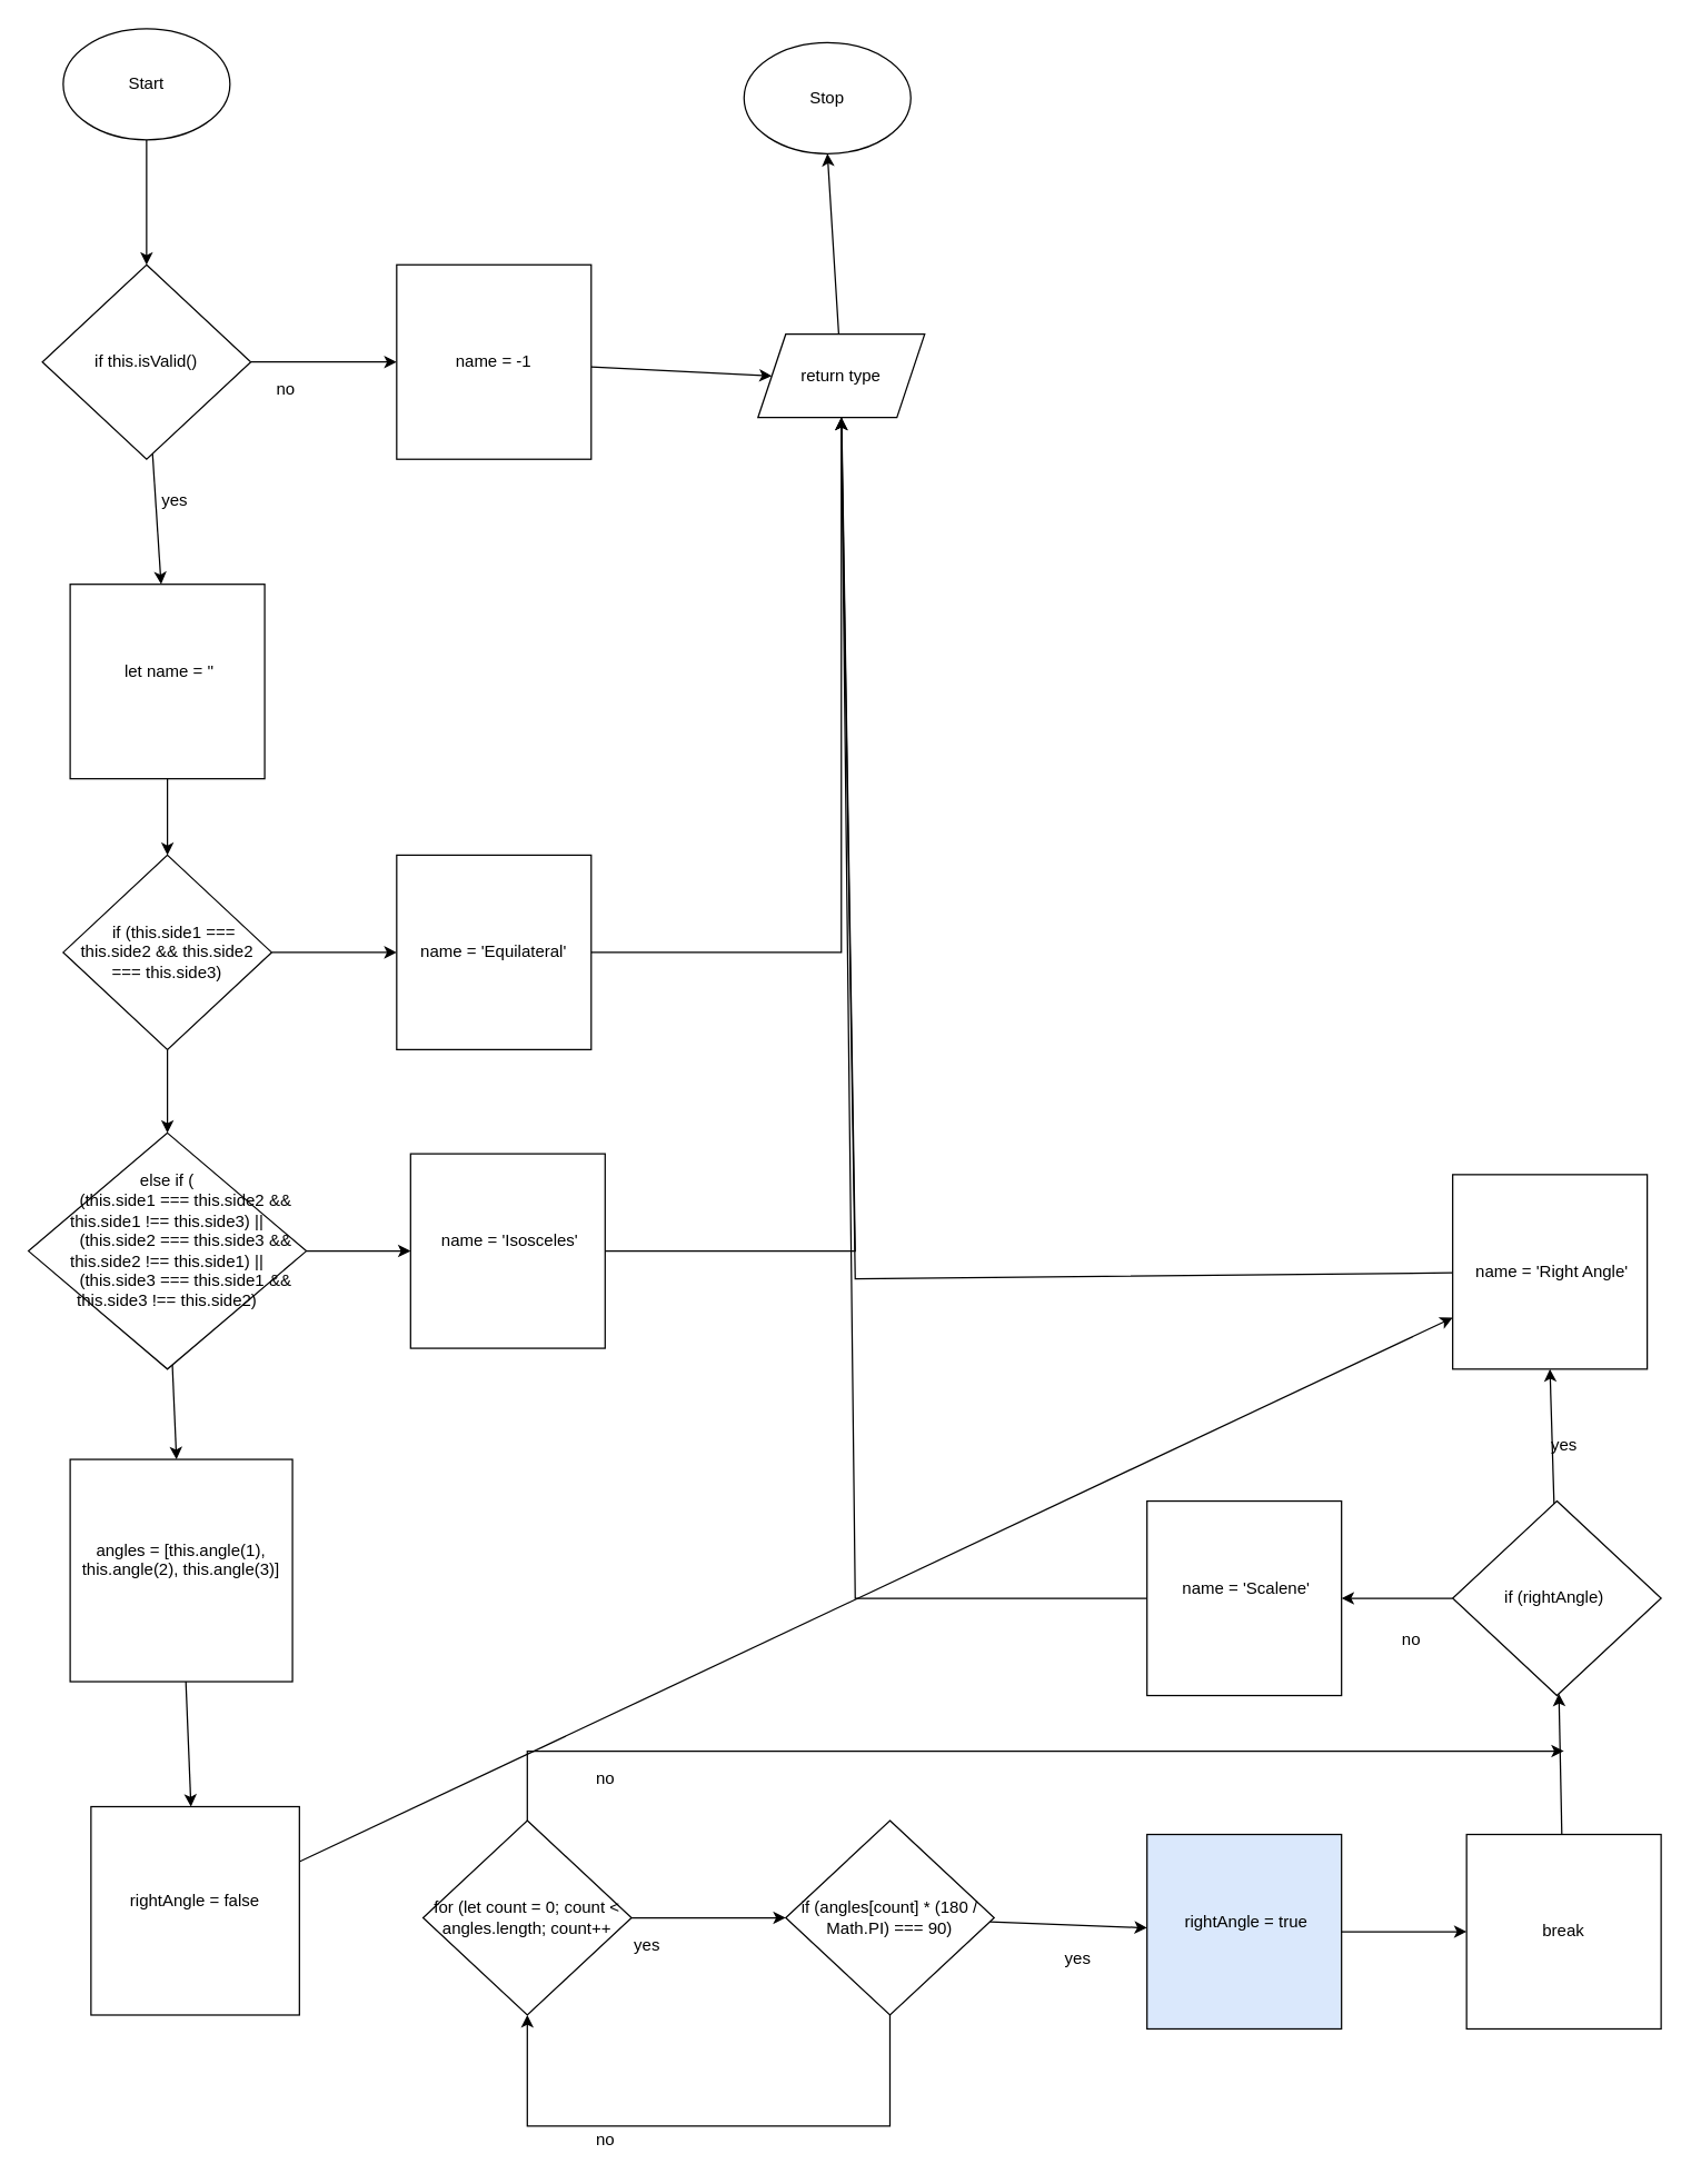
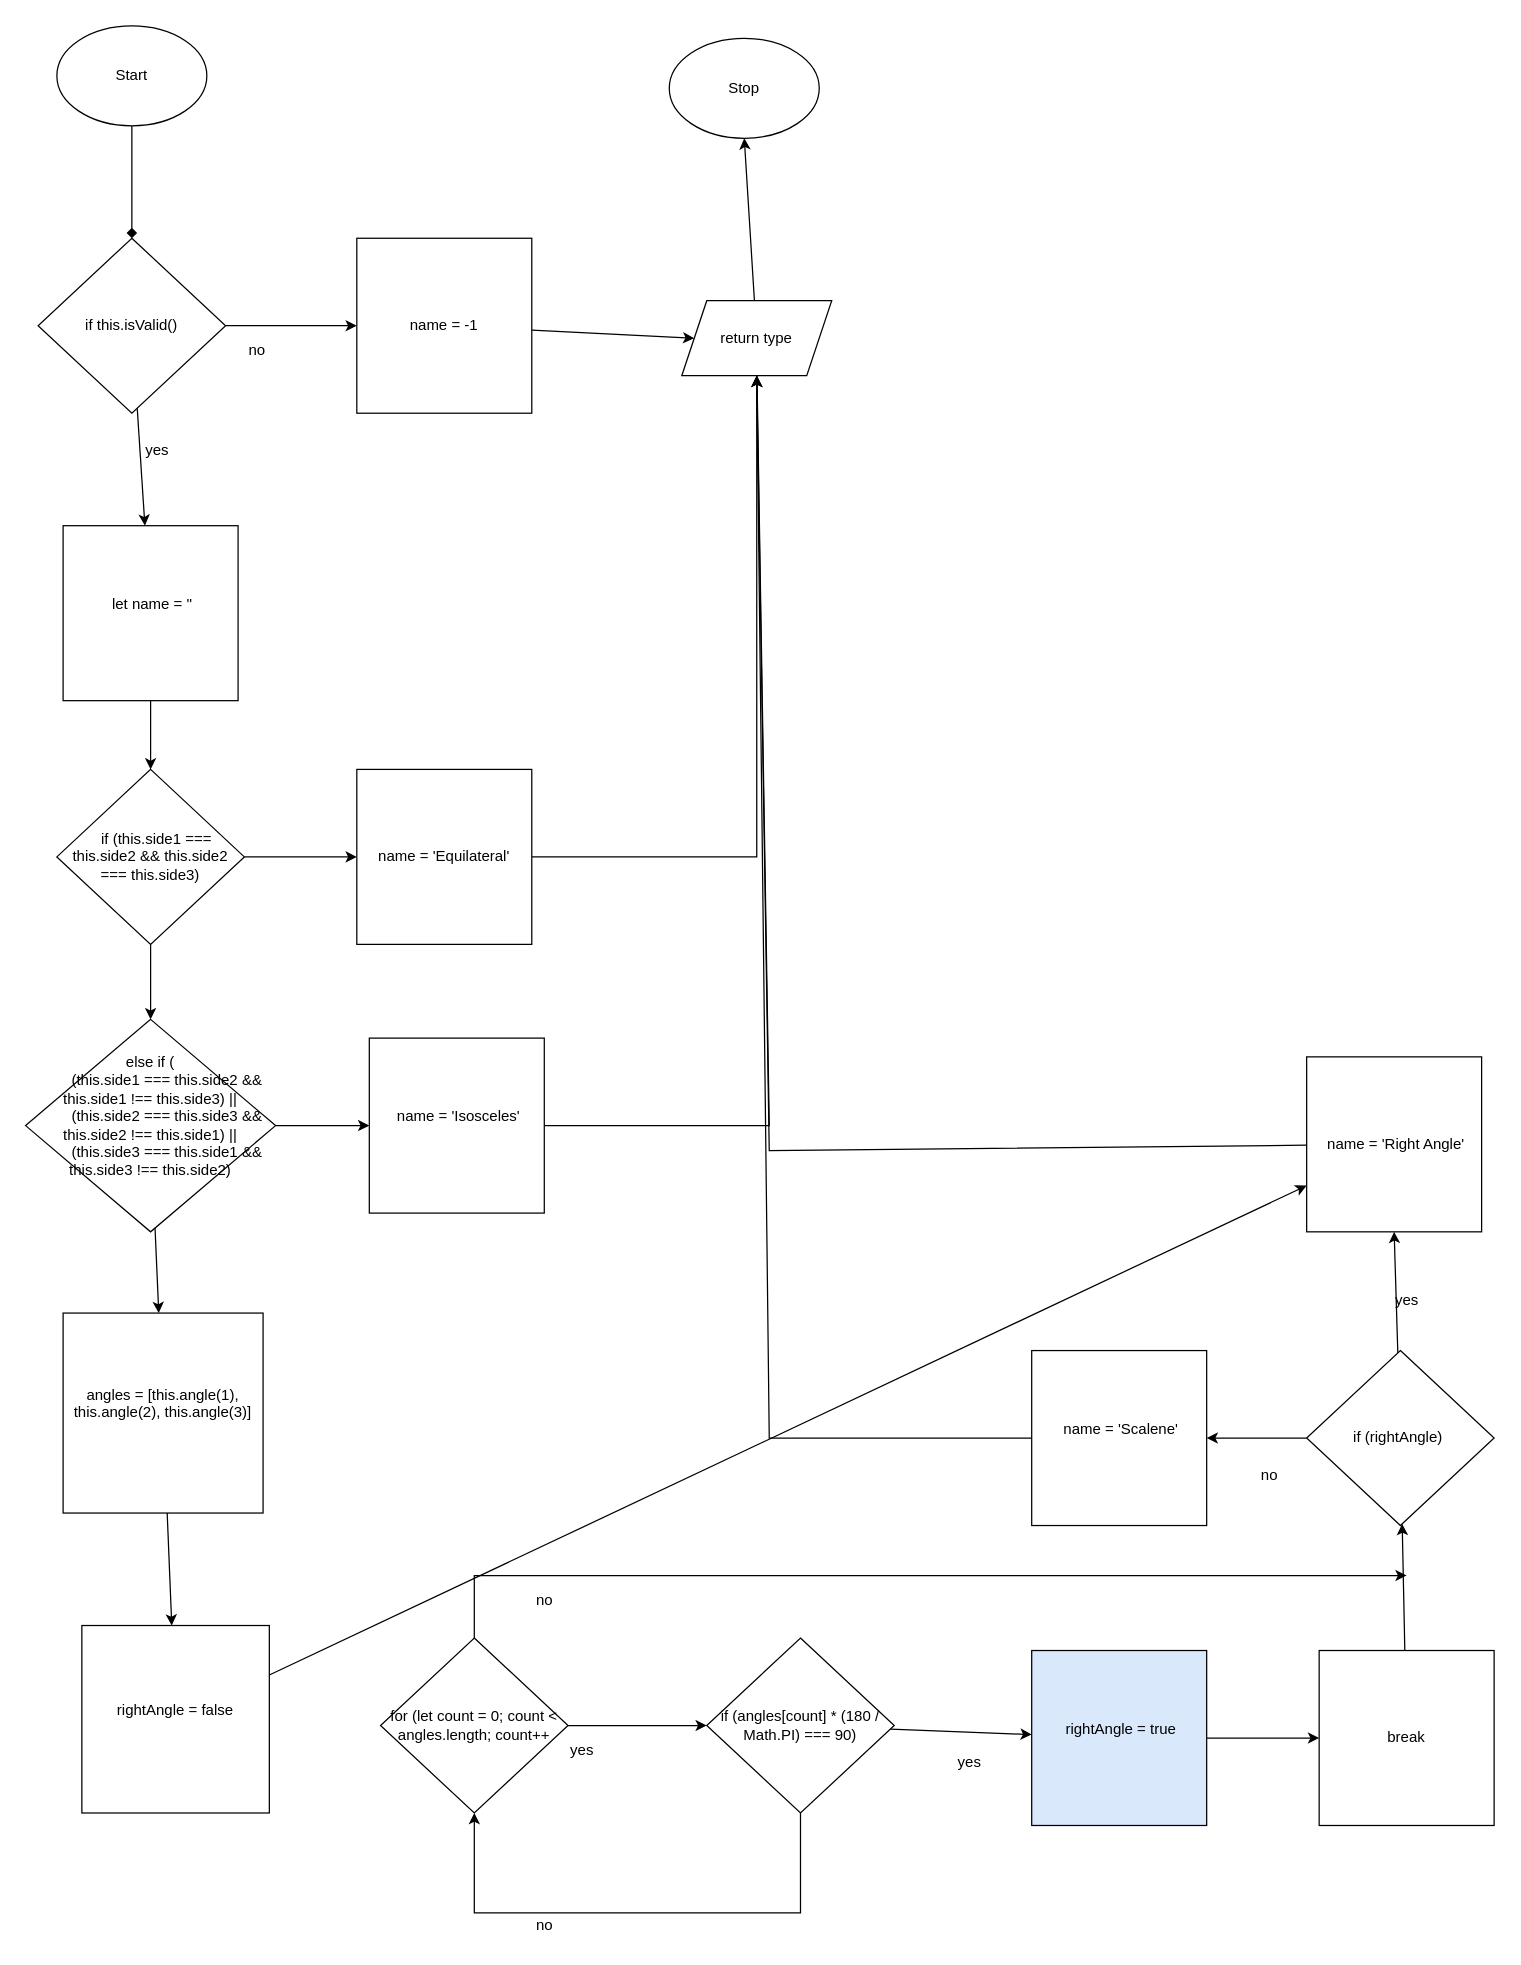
  <mxCell id="0" />
  <mxCell id="1" parent="0" />
- <mxCell id="2" value="" style="edgeStyle=none;html=1;" edge="1" parent="1" source="3" target="7"><mxGeometry relative="1" as="geometry" /></mxCell>
+ <mxCell id="2" value="" style="edgeStyle=none;html=1;endArrow=diamond;" edge="1" parent="1" source="3" target="7"><mxGeometry relative="1" as="geometry" /></mxCell>
  <mxCell id="3" value="Start" style="ellipse;whiteSpace=wrap;html=1;" vertex="1" parent="1"><mxGeometry x="45" y="20" width="120" height="80" as="geometry" /></mxCell>
  <mxCell id="4" value="Stop" style="ellipse;whiteSpace=wrap;html=1;" vertex="1" parent="1"><mxGeometry x="535" width="120" height="80" as="geometry" y="30" /></mxCell>
  <mxCell id="5" value="" style="edgeStyle=none;html=1;" edge="1" parent="1" source="7" target="15"><mxGeometry relative="1" as="geometry" /></mxCell>
  <mxCell id="6" value="" style="edgeStyle=none;rounded=0;html=1;" edge="1" parent="1" source="7" target="21"><mxGeometry relative="1" as="geometry" /></mxCell>
  <mxCell id="7" value="if this.isValid()" style="rhombus;whiteSpace=wrap;html=1;" vertex="1" parent="1"><mxGeometry x="30" y="190" width="150" height="140" as="geometry" /></mxCell>
  <mxCell id="8" value="" style="edgeStyle=none;html=1;" edge="1" parent="1" source="10" target="17"><mxGeometry relative="1" as="geometry" /></mxCell>
  <mxCell id="9" value="" style="edgeStyle=none;rounded=0;html=1;" edge="1" parent="1" source="10" target="23"><mxGeometry relative="1" as="geometry" /></mxCell>
  <mxCell id="10" value="&lt;div&gt;else if (&lt;/div&gt;&lt;div&gt;&amp;nbsp; &amp;nbsp; &amp;nbsp; &amp;nbsp; (this.side1 === this.side2 &amp;amp;&amp;amp; this.side1 !== this.side3) ||&lt;/div&gt;&lt;div&gt;&amp;nbsp; &amp;nbsp; &amp;nbsp; &amp;nbsp; (this.side2 === this.side3 &amp;amp;&amp;amp; this.side2 !== this.side1) ||&lt;/div&gt;&lt;div&gt;&amp;nbsp; &amp;nbsp; &amp;nbsp; &amp;nbsp; (this.side3 === this.side1 &amp;amp;&amp;amp; this.side3 !== this.side2)&lt;/div&gt;&lt;div&gt;&lt;br&gt;&lt;/div&gt;" style="rhombus;whiteSpace=wrap;html=1;" vertex="1" parent="1"><mxGeometry x="20" y="815" width="200" height="170" as="geometry" /></mxCell>
  <mxCell id="11" value="" style="edgeStyle=none;html=1;" edge="1" parent="1" source="13" target="10"><mxGeometry relative="1" as="geometry" /></mxCell>
  <mxCell id="12" value="" style="edgeStyle=none;rounded=0;html=1;" edge="1" parent="1" source="13" target="25"><mxGeometry relative="1" as="geometry" /></mxCell>
  <mxCell id="13" value="&amp;nbsp; &amp;nbsp;if (this.side1 === this.side2 &amp;amp;&amp;amp; this.side2 === this.side3)" style="rhombus;whiteSpace=wrap;html=1;" vertex="1" parent="1"><mxGeometry x="45" y="615" width="150" height="140" as="geometry" /></mxCell>
  <mxCell id="14" value="" style="edgeStyle=none;html=1;" edge="1" parent="1" source="15" target="13"><mxGeometry relative="1" as="geometry" /></mxCell>
  <mxCell id="15" value="&lt;div&gt;&amp;nbsp;let name = ''&lt;/div&gt;&lt;div&gt;&lt;br&gt;&lt;/div&gt;" style="whiteSpace=wrap;html=1;aspect=fixed;" vertex="1" parent="1"><mxGeometry x="50" y="420" width="140" height="140" as="geometry" /></mxCell>
  <mxCell id="16" value="" style="edgeStyle=none;html=1;" edge="1" parent="1" source="17" target="19"><mxGeometry relative="1" as="geometry" /></mxCell>
  <mxCell id="17" value="&lt;div&gt;angles = [this.angle(1), this.angle(2), this.angle(3)]&lt;/div&gt;&lt;div&gt;&lt;br&gt;&lt;/div&gt;" style="whiteSpace=wrap;html=1;aspect=fixed;" vertex="1" parent="1"><mxGeometry x="50" y="1050" width="160" height="160" as="geometry" /></mxCell>
  <mxCell id="18" value="" style="edgeStyle=none;html=1;" edge="1" parent="1" source="19" target="44"><mxGeometry relative="1" as="geometry" /></mxCell>
  <mxCell id="19" value="&lt;div&gt;rightAngle = false&lt;/div&gt;&lt;div&gt;&lt;br&gt;&lt;/div&gt;" style="whiteSpace=wrap;html=1;aspect=fixed;" vertex="1" parent="1"><mxGeometry x="65" y="1300" width="150" height="150" as="geometry" /></mxCell>
  <mxCell id="20" style="edgeStyle=none;rounded=0;html=1;entryX=0;entryY=0.5;entryDx=0;entryDy=0;" edge="1" parent="1" source="21" target="27"><mxGeometry relative="1" as="geometry" /></mxCell>
  <mxCell id="21" value="name = -1" style="whiteSpace=wrap;html=1;aspect=fixed;" vertex="1" parent="1"><mxGeometry x="285" y="190" width="140" height="140" as="geometry" /></mxCell>
  <mxCell id="22" style="edgeStyle=none;rounded=0;html=1;" edge="1" parent="1" source="23"><mxGeometry relative="1" as="geometry"><mxPoint x="605" y="287.879" as="targetPoint" /><Array as="points"><mxPoint x="615" y="900" /></Array></mxGeometry></mxCell>
  <mxCell id="23" value="&lt;div&gt;&amp;nbsp;name = 'Isosceles'&lt;/div&gt;&lt;div&gt;&lt;br&gt;&lt;/div&gt;" style="whiteSpace=wrap;html=1;aspect=fixed;" vertex="1" parent="1"><mxGeometry x="295" y="830" width="140" height="140" as="geometry" /></mxCell>
  <mxCell id="24" style="edgeStyle=none;rounded=0;html=1;" edge="1" parent="1" source="25"><mxGeometry relative="1" as="geometry"><mxPoint x="605" y="300" as="targetPoint" /><Array as="points"><mxPoint x="605" y="685" /></Array></mxGeometry></mxCell>
  <mxCell id="25" value="name = 'Equilateral'" style="whiteSpace=wrap;html=1;aspect=fixed;" vertex="1" parent="1"><mxGeometry x="285" y="615" width="140" height="140" as="geometry" /></mxCell>
  <mxCell id="26" style="edgeStyle=none;rounded=0;html=1;entryX=0.5;entryY=1;entryDx=0;entryDy=0;" edge="1" parent="1" source="27" target="4"><mxGeometry relative="1" as="geometry" /></mxCell>
  <mxCell id="27" value="return type" style="shape=parallelogram;perimeter=parallelogramPerimeter;whiteSpace=wrap;html=1;fixedSize=1;" vertex="1" parent="1"><mxGeometry x="545" y="240" width="120" height="60" as="geometry" /></mxCell>
  <mxCell id="28" value="" style="edgeStyle=none;html=1;" edge="1" parent="1" source="30" target="40"><mxGeometry relative="1" as="geometry" /></mxCell>
  <mxCell id="29" style="edgeStyle=none;rounded=0;html=1;entryX=0.5;entryY=1;entryDx=0;entryDy=0;" edge="1" parent="1" source="30" target="33"><mxGeometry relative="1" as="geometry"><Array as="points"><mxPoint x="640" y="1530" /><mxPoint x="379" y="1530" /></Array></mxGeometry></mxCell>
  <mxCell id="30" value="if (angles[count] * (180 / Math.PI) === 90)" style="rhombus;whiteSpace=wrap;html=1;" vertex="1" parent="1"><mxGeometry x="565" y="1310" width="150" height="140" as="geometry" /></mxCell>
  <mxCell id="31" value="" style="edgeStyle=none;html=1;rounded=0;" edge="1" parent="1" source="33" target="30"><mxGeometry relative="1" as="geometry" /></mxCell>
  <mxCell id="32" style="edgeStyle=none;rounded=0;html=1;" edge="1" parent="1" source="33"><mxGeometry relative="1" as="geometry"><mxPoint x="1125" y="1260" as="targetPoint" /><Array as="points"><mxPoint x="379" y="1260" /></Array></mxGeometry></mxCell>
  <mxCell id="33" value="for (let count = 0; count &amp;lt; angles.length; count++" style="rhombus;whiteSpace=wrap;html=1;" vertex="1" parent="1"><mxGeometry x="304" y="1310" width="150" height="140" as="geometry" /></mxCell>
  <mxCell id="34" value="" style="edgeStyle=none;html=1;" edge="1" parent="1" source="36" target="42"><mxGeometry relative="1" as="geometry" /></mxCell>
  <mxCell id="35" style="edgeStyle=none;rounded=0;html=1;entryX=0.5;entryY=1;entryDx=0;entryDy=0;" edge="1" parent="1" source="36" target="44"><mxGeometry relative="1" as="geometry" /></mxCell>
  <mxCell id="36" value="if (rightAngle)&amp;nbsp;" style="rhombus;whiteSpace=wrap;html=1;" vertex="1" parent="1"><mxGeometry x="1045" y="1080" width="150" height="140" as="geometry" /></mxCell>
  <mxCell id="37" value="" style="edgeStyle=none;html=1;" edge="1" parent="1" source="38" target="36"><mxGeometry relative="1" as="geometry" /></mxCell>
  <mxCell id="38" value="break" style="whiteSpace=wrap;html=1;aspect=fixed;" vertex="1" parent="1"><mxGeometry x="1055" y="1320" width="140" height="140" as="geometry" /></mxCell>
  <mxCell id="39" value="" style="edgeStyle=none;html=1;" edge="1" parent="1" source="40" target="38"><mxGeometry relative="1" as="geometry" /></mxCell>
  <mxCell id="40" value="&lt;div&gt;&amp;nbsp;rightAngle = true&lt;/div&gt;&lt;div&gt;&lt;br&gt;&lt;/div&gt;" style="whiteSpace=wrap;html=1;aspect=fixed;fillColor=#dae8fc;" vertex="1" parent="1"><mxGeometry x="825" y="1320" width="140" height="140" as="geometry" /></mxCell>
  <mxCell id="41" style="edgeStyle=none;rounded=0;html=1;entryX=0.5;entryY=1;entryDx=0;entryDy=0;" edge="1" parent="1" source="42" target="27"><mxGeometry relative="1" as="geometry"><Array as="points"><mxPoint x="615" y="1150" /></Array></mxGeometry></mxCell>
  <mxCell id="42" value="&lt;div&gt;&amp;nbsp;name = 'Scalene'&lt;/div&gt;&lt;div&gt;&lt;br&gt;&lt;/div&gt;" style="whiteSpace=wrap;html=1;aspect=fixed;" vertex="1" parent="1"><mxGeometry x="825" y="1080" width="140" height="140" as="geometry" /></mxCell>
  <mxCell id="43" style="edgeStyle=none;rounded=0;html=1;" edge="1" parent="1" source="44"><mxGeometry relative="1" as="geometry"><mxPoint x="605" y="300" as="targetPoint" /><Array as="points"><mxPoint x="615" y="920" /></Array></mxGeometry></mxCell>
  <mxCell id="44" value="&amp;nbsp;name = 'Right Angle'" style="whiteSpace=wrap;html=1;aspect=fixed;" vertex="1" parent="1"><mxGeometry x="1045" y="845" width="140" height="140" as="geometry" /></mxCell>
  <mxCell id="45" value="yes" style="text;html=1;align=center;verticalAlign=middle;resizable=0;points=[];autosize=1;strokeColor=none;fillColor=none;" vertex="1" parent="1"><mxGeometry x="110" y="350" width="30" height="20" as="geometry" /></mxCell>
  <mxCell id="46" value="no" style="text;html=1;align=center;verticalAlign=middle;resizable=0;points=[];autosize=1;strokeColor=none;fillColor=none;" vertex="1" parent="1"><mxGeometry x="190" y="270" width="30" height="20" as="geometry" /></mxCell>
  <mxCell id="47" value="yes" style="text;html=1;align=center;verticalAlign=middle;resizable=0;points=[];autosize=1;strokeColor=none;fillColor=none;" vertex="1" parent="1"><mxGeometry x="450" y="1390" width="30" height="20" as="geometry" /></mxCell>
  <mxCell id="48" value="no" style="text;html=1;align=center;verticalAlign=middle;resizable=0;points=[];autosize=1;strokeColor=none;fillColor=none;" vertex="1" parent="1"><mxGeometry x="420" y="1530" width="30" height="20" as="geometry" /></mxCell>
  <mxCell id="49" value="no" style="text;html=1;align=center;verticalAlign=middle;resizable=0;points=[];autosize=1;strokeColor=none;fillColor=none;" vertex="1" parent="1"><mxGeometry x="420" y="1270" width="30" height="20" as="geometry" /></mxCell>
  <mxCell id="50" value="yes" style="text;html=1;align=center;verticalAlign=middle;resizable=0;points=[];autosize=1;strokeColor=none;fillColor=none;" vertex="1" parent="1"><mxGeometry x="760" y="1400" width="30" height="20" as="geometry" /></mxCell>
  <mxCell id="51" value="no" style="text;html=1;align=center;verticalAlign=middle;resizable=0;points=[];autosize=1;strokeColor=none;fillColor=none;" vertex="1" parent="1"><mxGeometry x="1000" y="1170" width="30" height="20" as="geometry" /></mxCell>
  <mxCell id="52" value="yes" style="text;html=1;align=center;verticalAlign=middle;resizable=0;points=[];autosize=1;strokeColor=none;fillColor=none;" vertex="1" parent="1"><mxGeometry x="1110" y="1030" width="30" height="20" as="geometry" /></mxCell>
